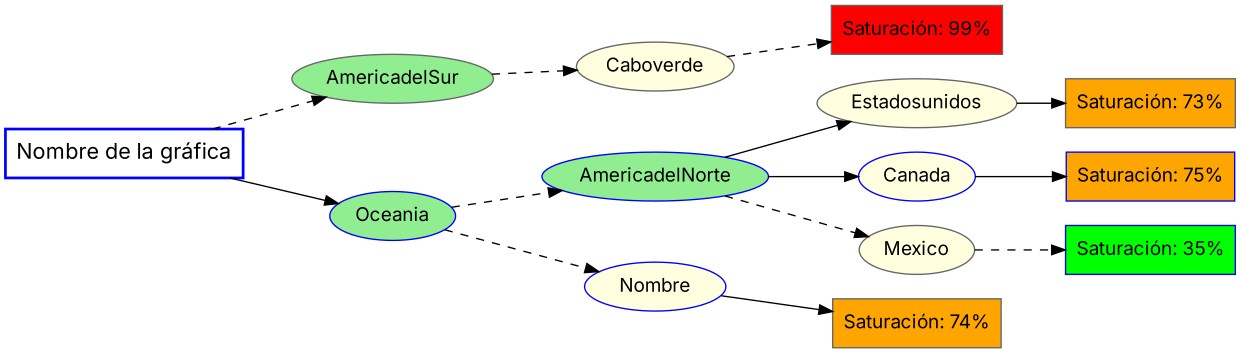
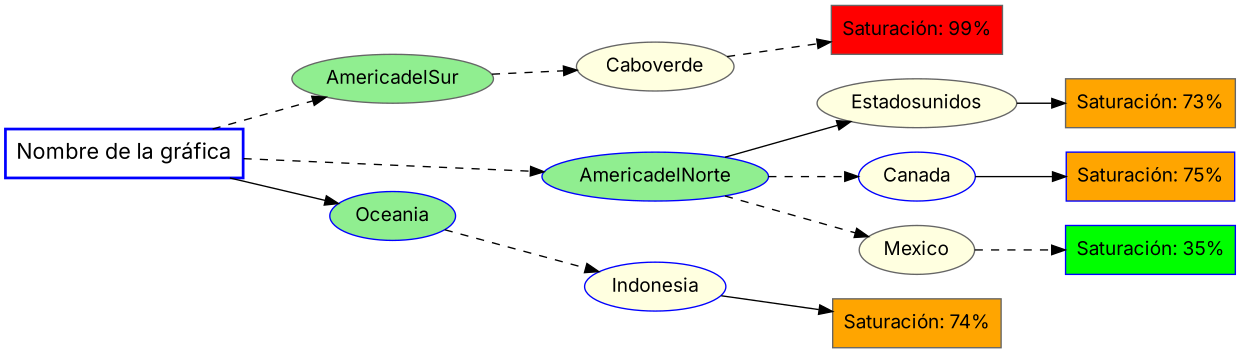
  digraph {
    fontname=Inter
    rankdir=LR
    node [color=blue fillcolor=lightyellow fontname=Inter shape=ellipse style=filled]
    edge [fontname=Inter style=dashed]
    n1 [fillcolor=lightblue fontsize=16 label="Nombre de la gráfica" shape=box style=bold]
    AmericadelNorte [fillcolor=lightgreen]
    AmericadelSur [color=gray40 fillcolor=lightgreen]
    Oceania [fillcolor=lightgreen]
    Canada
    Mexico [color=gray40]
    Estadosunidos [color=gray40]
    Caboverde [color=gray40]
-   Indonesia [label=Nombre]
+   Indonesia
    n10 [fillcolor=orange label="Saturación: 75%" shape=box]
    n11 [fillcolor=green label="Saturación: 35%" shape=box]
    n12 [color=gray40 fillcolor=orange label="Saturación: 73%" shape=box]
    n13 [color=gray40 fillcolor=red label="Saturación: 99%" shape=box]
    n14 [color=gray40 fillcolor=orange label="Saturación: 74%" shape=box]
-   Oceania -> AmericadelNorte
+   n1 -> AmericadelNorte
    n1 -> AmericadelSur
    n1 -> Oceania [style=solid]
-   AmericadelNorte -> Canada [style=solid]
+   AmericadelNorte -> Canada
    AmericadelNorte -> Mexico
    AmericadelNorte -> Estadosunidos [style=solid]
    AmericadelSur -> Caboverde
    Oceania -> Indonesia
    Canada -> n10 [style=solid]
    Mexico -> n11
    Estadosunidos -> n12 [style=solid]
    Caboverde -> n13
    Indonesia -> n14 [style=solid]
  }
